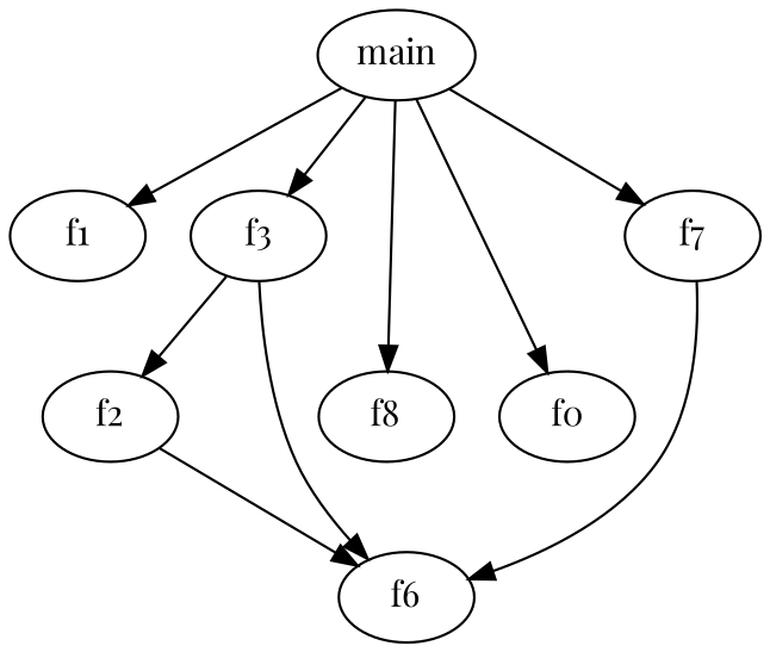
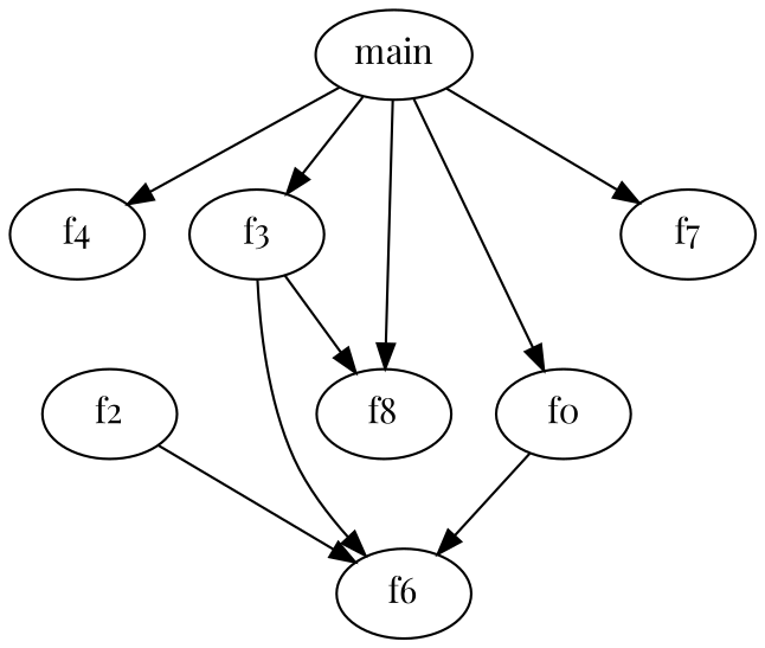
  digraph {
    fontname="Playfair Display"
    node [fontname="Playfair Display"]
    edge [fontname="Playfair Display"]
    n1 [label=main]
-   n2 [label=f1]
+   n2 [label=f4]
    n3 [label=f3]
    n4 [label=f0]
    n5 [label=f7]
    n6 [label=f8]
    n7 [label=f2]
    n8 [label=f6]
    n1 -> n2
    n1 -> n3
    n1 -> n4
    n1 -> n5
    n1 -> n6
-   n3 -> n7
+   n3 -> n6
    n3 -> n8
-   n5 -> n8
+   n4 -> n8
    n7 -> n8
  }
